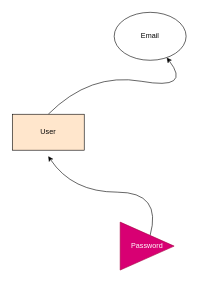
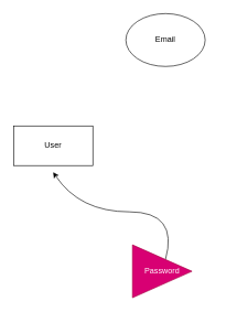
  <mxCell id="0" />
  <mxCell id="1" parent="0" />
- <mxCell id="2" style="edgeStyle=none;html=1;exitX=0.5;exitY=0;exitDx=0;exitDy=0;curved=1;" edge="1" parent="1" source="3" target="4"><mxGeometry relative="1" as="geometry"><Array as="points"><mxPoint x="150" y="120" /><mxPoint x="320" y="150" /></Array></mxGeometry></mxCell>
- <mxCell id="3" value="User" style="rounded=0;whiteSpace=wrap;html=1;fillColor=#ffe6cc;" vertex="1" parent="1"><mxGeometry x="20" y="190" width="120" height="60" as="geometry" /></mxCell>
+ <mxCell id="3" value="User" style="rounded=0;whiteSpace=wrap;html=1;" vertex="1" parent="1"><mxGeometry x="20" y="190" width="120" height="60" as="geometry" /></mxCell>
  <mxCell id="4" value="Email&lt;br&gt;" style="ellipse;whiteSpace=wrap;html=1;" vertex="1" parent="1"><mxGeometry x="190" y="20" width="120" height="80" as="geometry" /></mxCell>
  <mxCell id="5" style="edgeStyle=none;curved=1;html=1;" edge="1" parent="1" source="6"><mxGeometry relative="1" as="geometry"><mxPoint x="80" y="260" as="targetPoint" /><Array as="points"><mxPoint x="270" y="320" /><mxPoint x="120" y="320" /></Array></mxGeometry></mxCell>
  <mxCell id="6" value="Password&lt;br&gt;" style="triangle;whiteSpace=wrap;html=1;fillColor=#d80073;fontColor=#ffffff;strokeColor=#A50040;" vertex="1" parent="1"><mxGeometry x="200" y="370" width="90" height="80" as="geometry" /></mxCell>
